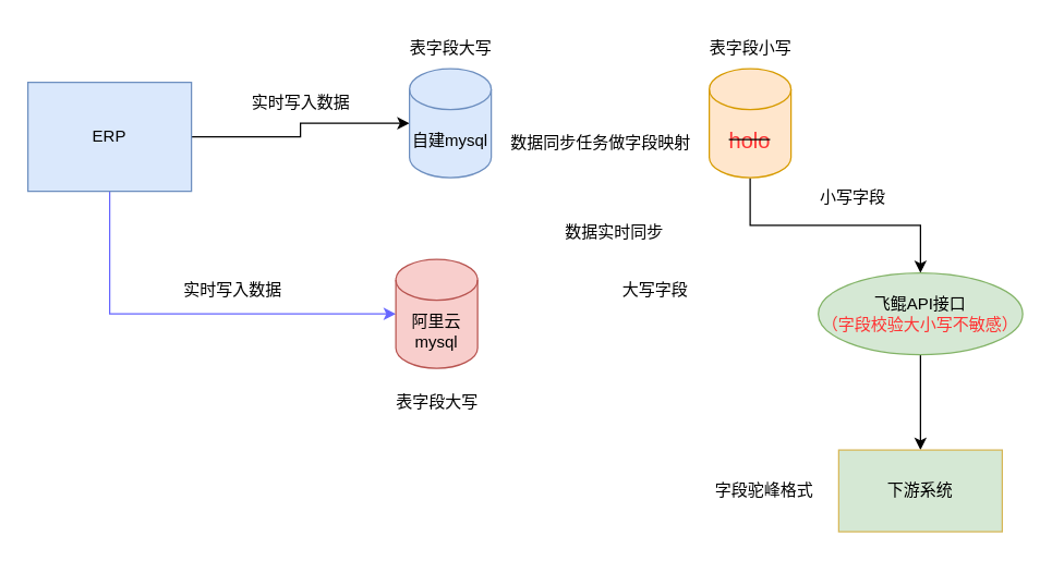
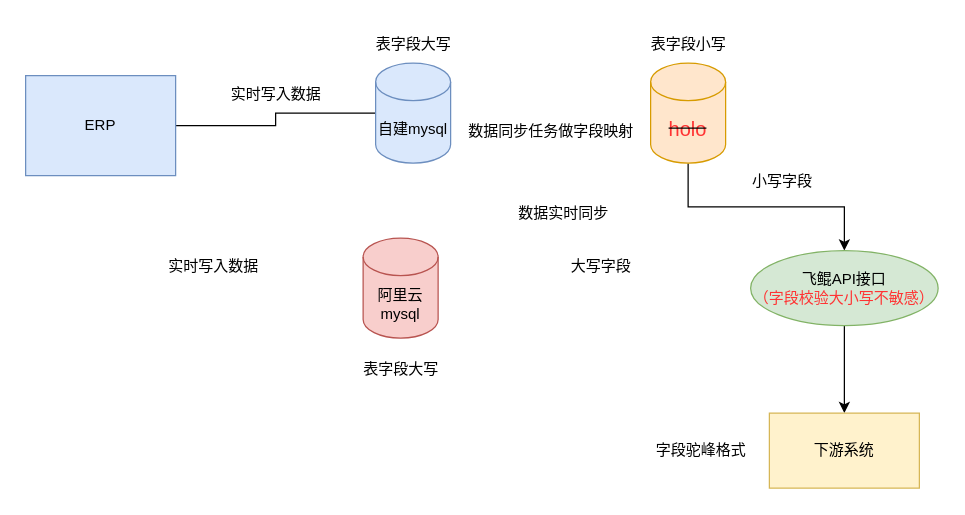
  <mxCell id="0" />
  <mxCell id="1" parent="0" />
- <mxCell id="2" style="edgeStyle=orthogonalEdgeStyle;rounded=0;orthogonalLoop=1;jettySize=auto;html=1;exitX=1;exitY=0.5;exitDx=0;exitDy=0;entryX=0;entryY=0.5;entryDx=0;entryDy=0;entryPerimeter=0;" edge="1" parent="1" source="4" target="5"><mxGeometry relative="1" as="geometry" /></mxCell>
- <mxCell id="3" style="edgeStyle=orthogonalEdgeStyle;rounded=0;orthogonalLoop=1;jettySize=auto;html=1;exitX=0.5;exitY=1;exitDx=0;exitDy=0;entryX=0;entryY=0.5;entryDx=0;entryDy=0;entryPerimeter=0;strokeColor=#6666FF;" edge="1" parent="1" source="4" target="16"><mxGeometry relative="1" as="geometry"><Array as="points"><mxPoint x="80" y="230" /></Array></mxGeometry></mxCell>
+ <mxCell id="2" style="edgeStyle=orthogonalEdgeStyle;rounded=0;orthogonalLoop=1;jettySize=auto;html=1;exitX=1;exitY=0.5;exitDx=0;exitDy=0;entryX=0;entryY=0.5;entryDx=0;entryDy=0;entryPerimeter=0;endArrow=none;" edge="1" parent="1" source="4" target="5"><mxGeometry relative="1" as="geometry" /></mxCell>
  <mxCell id="4" value="ERP" style="rounded=0;whiteSpace=wrap;html=1;fillColor=#dae8fc;strokeColor=#6c8ebf;" vertex="1" parent="1"><mxGeometry x="20" y="60" width="120" height="80" as="geometry" /></mxCell>
  <mxCell id="5" value="自建mysql" style="shape=cylinder3;whiteSpace=wrap;html=1;boundedLbl=1;backgroundOutline=1;size=15;fillColor=#dae8fc;strokeColor=#6c8ebf;" vertex="1" parent="1"><mxGeometry x="300" y="50" width="60" height="80" as="geometry" /></mxCell>
  <mxCell id="6" value="表字段大写" style="text;html=1;align=center;verticalAlign=middle;resizable=0;points=[];autosize=1;strokeColor=none;fillColor=none;" vertex="1" parent="1"><mxGeometry x="290" y="20" width="80" height="30" as="geometry" /></mxCell>
  <mxCell id="7" value="实时写入数据" style="text;html=1;align=center;verticalAlign=middle;resizable=0;points=[];autosize=1;strokeColor=none;fillColor=none;" vertex="1" parent="1"><mxGeometry x="170" y="60" width="100" height="30" as="geometry" /></mxCell>
  <mxCell id="8" style="edgeStyle=orthogonalEdgeStyle;rounded=0;orthogonalLoop=1;jettySize=auto;html=1;exitX=0.5;exitY=1;exitDx=0;exitDy=0;exitPerimeter=0;entryX=0.5;entryY=0;entryDx=0;entryDy=0;" edge="1" parent="1" source="9" target="12"><mxGeometry relative="1" as="geometry" /></mxCell>
  <mxCell id="9" value="&lt;strike&gt;&lt;font color=&quot;#ff3333&quot; style=&quot;font-size: 16px;&quot;&gt;holo&lt;/font&gt;&lt;/strike&gt;" style="shape=cylinder3;whiteSpace=wrap;html=1;boundedLbl=1;backgroundOutline=1;size=15;fillColor=#ffe6cc;strokeColor=#d79b00;" vertex="1" parent="1"><mxGeometry x="520" y="50" width="60" height="80" as="geometry" /></mxCell>
  <mxCell id="10" value="数据实时同步" style="text;html=1;align=center;verticalAlign=middle;resizable=0;points=[];autosize=1;strokeColor=none;fillColor=none;" vertex="1" parent="1"><mxGeometry x="400" y="155" width="100" height="30" as="geometry" /></mxCell>
  <mxCell id="11" style="edgeStyle=orthogonalEdgeStyle;rounded=0;orthogonalLoop=1;jettySize=auto;html=1;exitX=0.5;exitY=1;exitDx=0;exitDy=0;" edge="1" parent="1" source="12" target="13"><mxGeometry relative="1" as="geometry" /></mxCell>
  <mxCell id="12" value="飞鲲API接口&lt;br&gt;&lt;font color=&quot;#ff3333&quot;&gt;（字段校验大小写不敏感）&lt;/font&gt;" style="ellipse;whiteSpace=wrap;html=1;fillColor=#d5e8d4;strokeColor=#82b366;" vertex="1" parent="1"><mxGeometry x="600" y="200" width="150" height="60" as="geometry" /></mxCell>
- <mxCell id="13" value="下游系统" style="rounded=0;whiteSpace=wrap;html=1;fillColor=#d5e8d4;strokeColor=#d6b656;" vertex="1" parent="1"><mxGeometry x="615" y="330" width="120" height="60" as="geometry" /></mxCell>
+ <mxCell id="13" value="下游系统" style="rounded=0;whiteSpace=wrap;html=1;fillColor=#fff2cc;strokeColor=#d6b656;" vertex="1" parent="1"><mxGeometry x="615" y="330" width="120" height="60" as="geometry" /></mxCell>
  <mxCell id="14" value="表字段小写" style="text;html=1;align=center;verticalAlign=middle;resizable=0;points=[];autosize=1;strokeColor=none;fillColor=none;" vertex="1" parent="1"><mxGeometry x="510" y="20" width="80" height="30" as="geometry" /></mxCell>
  <mxCell id="15" value="数据同步任务做字段映射" style="text;html=1;align=center;verticalAlign=middle;resizable=0;points=[];autosize=1;strokeColor=none;fillColor=none;" vertex="1" parent="1"><mxGeometry x="360" y="90" width="160" height="30" as="geometry" /></mxCell>
  <mxCell id="16" value="阿里云mysql" style="shape=cylinder3;whiteSpace=wrap;html=1;boundedLbl=1;backgroundOutline=1;size=15;fillColor=#f8cecc;strokeColor=#b85450;" vertex="1" parent="1"><mxGeometry x="290" y="190" width="60" height="80" as="geometry" /></mxCell>
  <mxCell id="17" value="表字段大写" style="text;html=1;align=center;verticalAlign=middle;resizable=0;points=[];autosize=1;strokeColor=none;fillColor=none;" vertex="1" parent="1"><mxGeometry x="280" y="280" width="80" height="30" as="geometry" /></mxCell>
  <mxCell id="18" value="实时写入数据" style="text;html=1;align=center;verticalAlign=middle;resizable=0;points=[];autosize=1;strokeColor=none;fillColor=none;" vertex="1" parent="1"><mxGeometry x="120" y="198" width="100" height="30" as="geometry" /></mxCell>
  <mxCell id="19" value="字段驼峰格式" style="text;html=1;align=center;verticalAlign=middle;resizable=0;points=[];autosize=1;strokeColor=none;fillColor=none;" vertex="1" parent="1"><mxGeometry x="510" y="345" width="100" height="30" as="geometry" /></mxCell>
  <mxCell id="20" value="大写字段" style="text;html=1;align=center;verticalAlign=middle;resizable=0;points=[];autosize=1;strokeColor=none;fillColor=none;" vertex="1" parent="1"><mxGeometry x="445" y="198" width="70" height="30" as="geometry" /></mxCell>
  <mxCell id="21" value="小写字段" style="text;html=1;align=center;verticalAlign=middle;resizable=0;points=[];autosize=1;strokeColor=none;fillColor=none;" vertex="1" parent="1"><mxGeometry x="590" y="130" width="70" height="30" as="geometry" /></mxCell>
